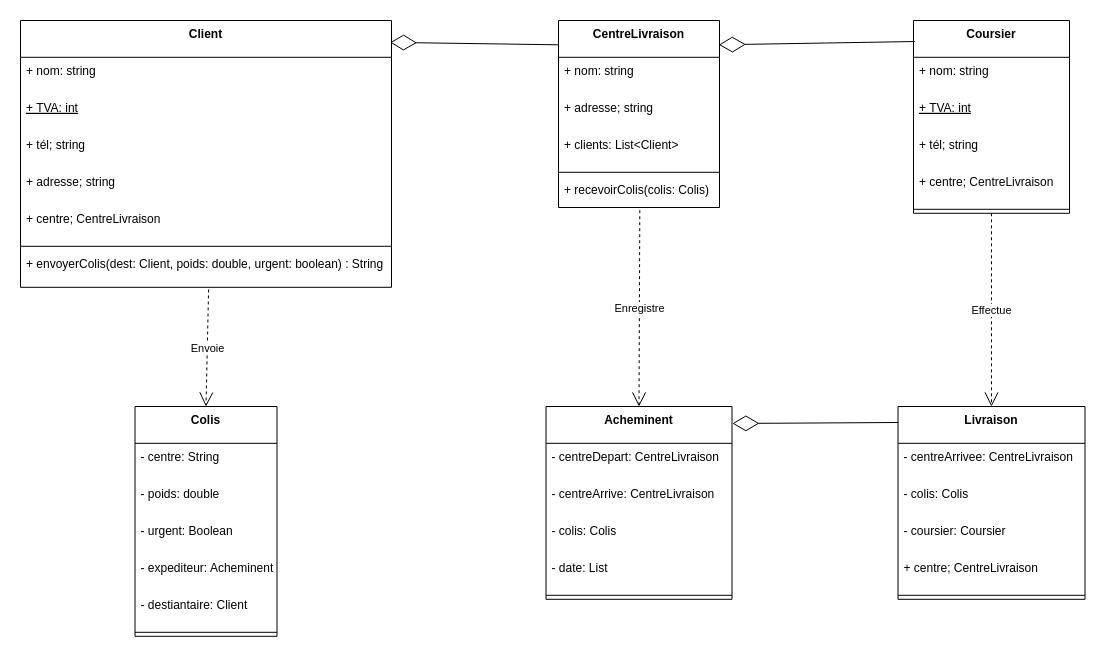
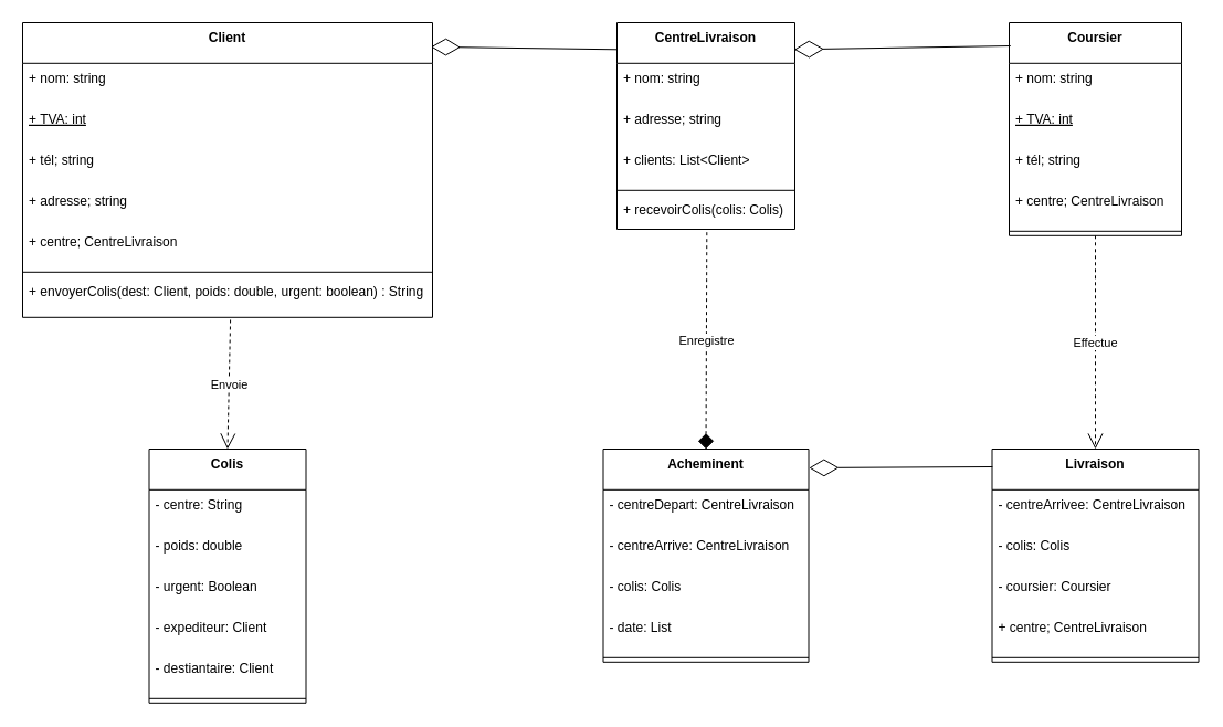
  <mxCell id="0" />
  <mxCell id="1" parent="0" />
  <mxCell id="2" value="Client" style="swimlane;fontStyle=1;align=center;verticalAlign=top;childLayout=stackLayout;horizontal=1;startSize=36.8;horizontalStack=0;resizeParent=1;resizeParentMax=0;resizeLast=0;collapsible=0;marginBottom=0;" vertex="1" parent="1"><mxGeometry x="20" y="20" width="371" height="266.8" as="geometry" /></mxCell>
  <mxCell id="3" value="+ nom: string" style="text;strokeColor=none;fillColor=none;align=left;verticalAlign=top;spacingLeft=4;spacingRight=4;overflow=hidden;rotatable=0;points=[[0,0.5],[1,0.5]];portConstraint=eastwest;" vertex="1" parent="2"><mxGeometry y="36.8" width="371" height="37" as="geometry" /></mxCell>
  <mxCell id="4" value="+ TVA: int" style="text;strokeColor=none;fillColor=none;align=left;verticalAlign=top;spacingLeft=4;spacingRight=4;overflow=hidden;rotatable=0;points=[[0,0.5],[1,0.5]];portConstraint=eastwest;fontStyle=4" vertex="1" parent="2"><mxGeometry y="73.8" width="371" height="37" as="geometry" /></mxCell>
  <mxCell id="5" value="+ tél; string" style="text;strokeColor=none;fillColor=none;align=left;verticalAlign=top;spacingLeft=4;spacingRight=4;overflow=hidden;rotatable=0;points=[[0,0.5],[1,0.5]];portConstraint=eastwest;" vertex="1" parent="2"><mxGeometry y="110.8" width="371" height="37" as="geometry" /></mxCell>
  <mxCell id="6" value="+ adresse; string" style="text;strokeColor=none;fillColor=none;align=left;verticalAlign=top;spacingLeft=4;spacingRight=4;overflow=hidden;rotatable=0;points=[[0,0.5],[1,0.5]];portConstraint=eastwest;" vertex="1" parent="2"><mxGeometry y="147.8" width="371" height="37" as="geometry" /></mxCell>
  <mxCell id="7" value="+ centre; CentreLivraison" style="text;strokeColor=none;fillColor=none;align=left;verticalAlign=top;spacingLeft=4;spacingRight=4;overflow=hidden;rotatable=0;points=[[0,0.5],[1,0.5]];portConstraint=eastwest;" vertex="1" parent="2"><mxGeometry y="184.8" width="371" height="37" as="geometry" /></mxCell>
  <mxCell id="8" style="line;strokeWidth=1;fillColor=none;align=left;verticalAlign=middle;spacingTop=-1;spacingLeft=3;spacingRight=3;rotatable=0;labelPosition=right;points=[];portConstraint=eastwest;strokeColor=inherit;" vertex="1" parent="2"><mxGeometry y="221.8" width="371" height="8" as="geometry" /></mxCell>
  <mxCell id="9" value="+ envoyerColis(dest: Client, poids: double, urgent: boolean) : String" style="text;strokeColor=none;fillColor=none;align=left;verticalAlign=top;spacingLeft=4;spacingRight=4;overflow=hidden;rotatable=0;points=[[0,0.5],[1,0.5]];portConstraint=eastwest;" vertex="1" parent="2"><mxGeometry y="229.8" width="371" height="37" as="geometry" /></mxCell>
  <mxCell id="10" value="CentreLivraison" style="swimlane;fontStyle=1;align=center;verticalAlign=top;childLayout=stackLayout;horizontal=1;startSize=36.8;horizontalStack=0;resizeParent=1;resizeParentMax=0;resizeLast=0;collapsible=0;marginBottom=0;" vertex="1" parent="1"><mxGeometry x="558" y="20" width="161" height="187" as="geometry" /></mxCell>
  <mxCell id="11" value="+ nom: string" style="text;strokeColor=none;fillColor=none;align=left;verticalAlign=top;spacingLeft=4;spacingRight=4;overflow=hidden;rotatable=0;points=[[0,0.5],[1,0.5]];portConstraint=eastwest;" vertex="1" parent="10"><mxGeometry y="36.8" width="161" height="37" as="geometry" /></mxCell>
  <mxCell id="12" value="+ adresse; string" style="text;strokeColor=none;fillColor=none;align=left;verticalAlign=top;spacingLeft=4;spacingRight=4;overflow=hidden;rotatable=0;points=[[0,0.5],[1,0.5]];portConstraint=eastwest;" vertex="1" parent="10"><mxGeometry y="73.8" width="161" height="37" as="geometry" /></mxCell>
  <mxCell id="13" value="+ clients: List&lt;Client&gt;" style="text;strokeColor=none;fillColor=none;align=left;verticalAlign=top;spacingLeft=4;spacingRight=4;overflow=hidden;rotatable=0;points=[[0,0.5],[1,0.5]];portConstraint=eastwest;" vertex="1" parent="10"><mxGeometry y="110.8" width="161" height="37" as="geometry" /></mxCell>
  <mxCell id="14" style="line;strokeWidth=1;fillColor=none;align=left;verticalAlign=middle;spacingTop=-1;spacingLeft=3;spacingRight=3;rotatable=0;labelPosition=right;points=[];portConstraint=eastwest;strokeColor=inherit;" vertex="1" parent="10"><mxGeometry y="147.8" width="161" height="8" as="geometry" /></mxCell>
  <mxCell id="15" value="+ recevoirColis(colis: Colis)" style="text;strokeColor=none;fillColor=none;align=left;verticalAlign=top;spacingLeft=4;spacingRight=4;overflow=hidden;rotatable=0;points=[[0,0.5],[1,0.5]];portConstraint=eastwest;" vertex="1" parent="10"><mxGeometry y="155.8" width="161" height="31.2" as="geometry" /></mxCell>
  <mxCell id="16" value="Coursier" style="swimlane;fontStyle=1;align=center;verticalAlign=top;childLayout=stackLayout;horizontal=1;startSize=36.8;horizontalStack=0;resizeParent=1;resizeParentMax=0;resizeLast=0;collapsible=0;marginBottom=0;" vertex="1" parent="1"><mxGeometry x="913" y="20" width="156" height="192.8" as="geometry" /></mxCell>
  <mxCell id="17" value="+ nom: string" style="text;strokeColor=none;fillColor=none;align=left;verticalAlign=top;spacingLeft=4;spacingRight=4;overflow=hidden;rotatable=0;points=[[0,0.5],[1,0.5]];portConstraint=eastwest;" vertex="1" parent="16"><mxGeometry y="36.8" width="156" height="37" as="geometry" /></mxCell>
  <mxCell id="18" value="+ TVA: int" style="text;strokeColor=none;fillColor=none;align=left;verticalAlign=top;spacingLeft=4;spacingRight=4;overflow=hidden;rotatable=0;points=[[0,0.5],[1,0.5]];portConstraint=eastwest;fontStyle=4" vertex="1" parent="16"><mxGeometry y="73.8" width="156" height="37" as="geometry" /></mxCell>
  <mxCell id="19" value="+ tél; string" style="text;strokeColor=none;fillColor=none;align=left;verticalAlign=top;spacingLeft=4;spacingRight=4;overflow=hidden;rotatable=0;points=[[0,0.5],[1,0.5]];portConstraint=eastwest;" vertex="1" parent="16"><mxGeometry y="110.8" width="156" height="37" as="geometry" /></mxCell>
  <mxCell id="20" value="+ centre; CentreLivraison" style="text;strokeColor=none;fillColor=none;align=left;verticalAlign=top;spacingLeft=4;spacingRight=4;overflow=hidden;rotatable=0;points=[[0,0.5],[1,0.5]];portConstraint=eastwest;" vertex="1" parent="16"><mxGeometry y="147.8" width="156" height="37" as="geometry" /></mxCell>
  <mxCell id="21" style="line;strokeWidth=1;fillColor=none;align=left;verticalAlign=middle;spacingTop=-1;spacingLeft=3;spacingRight=3;rotatable=0;labelPosition=right;points=[];portConstraint=eastwest;strokeColor=inherit;" vertex="1" parent="16"><mxGeometry y="184.8" width="156" height="8" as="geometry" /></mxCell>
  <mxCell id="22" value="Livraison" style="swimlane;fontStyle=1;align=center;verticalAlign=top;childLayout=stackLayout;horizontal=1;startSize=36.8;horizontalStack=0;resizeParent=1;resizeParentMax=0;resizeLast=0;collapsible=0;marginBottom=0;" vertex="1" parent="1"><mxGeometry x="897.5" y="406" width="187" height="192.8" as="geometry" /></mxCell>
  <mxCell id="23" value="- centreArrivee: CentreLivraison" style="text;strokeColor=none;fillColor=none;align=left;verticalAlign=top;spacingLeft=4;spacingRight=4;overflow=hidden;rotatable=0;points=[[0,0.5],[1,0.5]];portConstraint=eastwest;" vertex="1" parent="22"><mxGeometry y="36.8" width="187" height="37" as="geometry" /></mxCell>
  <mxCell id="24" value="- colis: Colis" style="text;strokeColor=none;fillColor=none;align=left;verticalAlign=top;spacingLeft=4;spacingRight=4;overflow=hidden;rotatable=0;points=[[0,0.5],[1,0.5]];portConstraint=eastwest;fontStyle=0" vertex="1" parent="22"><mxGeometry y="73.8" width="187" height="37" as="geometry" /></mxCell>
  <mxCell id="25" value="- coursier: Coursier" style="text;strokeColor=none;fillColor=none;align=left;verticalAlign=top;spacingLeft=4;spacingRight=4;overflow=hidden;rotatable=0;points=[[0,0.5],[1,0.5]];portConstraint=eastwest;" vertex="1" parent="22"><mxGeometry y="110.8" width="187" height="37" as="geometry" /></mxCell>
  <mxCell id="26" value="+ centre; CentreLivraison" style="text;strokeColor=none;fillColor=none;align=left;verticalAlign=top;spacingLeft=4;spacingRight=4;overflow=hidden;rotatable=0;points=[[0,0.5],[1,0.5]];portConstraint=eastwest;" vertex="1" parent="22"><mxGeometry y="147.8" width="187" height="37" as="geometry" /></mxCell>
  <mxCell id="27" style="line;strokeWidth=1;fillColor=none;align=left;verticalAlign=middle;spacingTop=-1;spacingLeft=3;spacingRight=3;rotatable=0;labelPosition=right;points=[];portConstraint=eastwest;strokeColor=inherit;" vertex="1" parent="22"><mxGeometry y="184.8" width="187" height="8" as="geometry" /></mxCell>
  <mxCell id="28" value="Effectue" style="endArrow=open;endSize=12;dashed=1;html=1;rounded=0;exitX=0.5;exitY=1;exitDx=0;exitDy=0;entryX=0.5;entryY=0;entryDx=0;entryDy=0;" edge="1" parent="1" source="16" target="22"><mxGeometry width="160" relative="1" as="geometry"><mxPoint x="679" y="475" as="sourcePoint" /><mxPoint x="839" y="475" as="targetPoint" /></mxGeometry></mxCell>
  <mxCell id="29" value="Acheminent" style="swimlane;fontStyle=1;align=center;verticalAlign=top;childLayout=stackLayout;horizontal=1;startSize=36.8;horizontalStack=0;resizeParent=1;resizeParentMax=0;resizeLast=0;collapsible=0;marginBottom=0;" vertex="1" parent="1"><mxGeometry x="545.5" y="406" width="186" height="192.8" as="geometry" /></mxCell>
  <mxCell id="30" value="- centreDepart: CentreLivraison&#10;" style="text;strokeColor=none;fillColor=none;align=left;verticalAlign=top;spacingLeft=4;spacingRight=4;overflow=hidden;rotatable=0;points=[[0,0.5],[1,0.5]];portConstraint=eastwest;" vertex="1" parent="29"><mxGeometry y="36.8" width="186" height="37" as="geometry" /></mxCell>
  <mxCell id="31" value="- centreArrive: CentreLivraison" style="text;strokeColor=none;fillColor=none;align=left;verticalAlign=top;spacingLeft=4;spacingRight=4;overflow=hidden;rotatable=0;points=[[0,0.5],[1,0.5]];portConstraint=eastwest;fontStyle=0" vertex="1" parent="29"><mxGeometry y="73.8" width="186" height="37" as="geometry" /></mxCell>
  <mxCell id="32" value="- colis: Colis" style="text;strokeColor=none;fillColor=none;align=left;verticalAlign=top;spacingLeft=4;spacingRight=4;overflow=hidden;rotatable=0;points=[[0,0.5],[1,0.5]];portConstraint=eastwest;" vertex="1" parent="29"><mxGeometry y="110.8" width="186" height="37" as="geometry" /></mxCell>
  <mxCell id="33" value="- date: List" style="text;strokeColor=none;fillColor=none;align=left;verticalAlign=top;spacingLeft=4;spacingRight=4;overflow=hidden;rotatable=0;points=[[0,0.5],[1,0.5]];portConstraint=eastwest;" vertex="1" parent="29"><mxGeometry y="147.8" width="186" height="37" as="geometry" /></mxCell>
  <mxCell id="34" style="line;strokeWidth=1;fillColor=none;align=left;verticalAlign=middle;spacingTop=-1;spacingLeft=3;spacingRight=3;rotatable=0;labelPosition=right;points=[];portConstraint=eastwest;strokeColor=inherit;" vertex="1" parent="29"><mxGeometry y="184.8" width="186" height="8" as="geometry" /></mxCell>
- <mxCell id="35" value="Enregistre" style="endArrow=open;endSize=12;dashed=1;html=1;rounded=0;entryX=0.5;entryY=0;entryDx=0;entryDy=0;exitX=0.505;exitY=1.086;exitDx=0;exitDy=0;exitPerimeter=0;" edge="1" parent="1" source="15" target="29"><mxGeometry width="160" relative="1" as="geometry"><mxPoint x="887" y="255" as="sourcePoint" /><mxPoint x="880" y="372.8" as="targetPoint" /></mxGeometry></mxCell>
+ <mxCell id="35" value="Enregistre" style="endArrow=diamond;endSize=12;dashed=1;html=1;rounded=0;entryX=0.5;entryY=0;entryDx=0;entryDy=0;exitX=0.505;exitY=1.086;exitDx=0;exitDy=0;exitPerimeter=0;" edge="1" parent="1" source="15" target="29"><mxGeometry width="160" relative="1" as="geometry"><mxPoint x="887" y="255" as="sourcePoint" /><mxPoint x="880" y="372.8" as="targetPoint" /></mxGeometry></mxCell>
  <mxCell id="36" value="Colis" style="swimlane;fontStyle=1;align=center;verticalAlign=top;childLayout=stackLayout;horizontal=1;startSize=36.8;horizontalStack=0;resizeParent=1;resizeParentMax=0;resizeLast=0;collapsible=0;marginBottom=0;" vertex="1" parent="1"><mxGeometry x="134.5" y="406" width="142" height="229.8" as="geometry" /></mxCell>
  <mxCell id="37" value="- centre: String&#10;" style="text;strokeColor=none;fillColor=none;align=left;verticalAlign=top;spacingLeft=4;spacingRight=4;overflow=hidden;rotatable=0;points=[[0,0.5],[1,0.5]];portConstraint=eastwest;" vertex="1" parent="36"><mxGeometry y="36.8" width="142" height="37" as="geometry" /></mxCell>
  <mxCell id="38" value="- poids: double" style="text;strokeColor=none;fillColor=none;align=left;verticalAlign=top;spacingLeft=4;spacingRight=4;overflow=hidden;rotatable=0;points=[[0,0.5],[1,0.5]];portConstraint=eastwest;fontStyle=0" vertex="1" parent="36"><mxGeometry y="73.8" width="142" height="37" as="geometry" /></mxCell>
  <mxCell id="39" value="- urgent: Boolean" style="text;strokeColor=none;fillColor=none;align=left;verticalAlign=top;spacingLeft=4;spacingRight=4;overflow=hidden;rotatable=0;points=[[0,0.5],[1,0.5]];portConstraint=eastwest;" vertex="1" parent="36"><mxGeometry y="110.8" width="142" height="37" as="geometry" /></mxCell>
- <mxCell id="40" value="- expediteur: Acheminent" style="text;strokeColor=none;fillColor=none;align=left;verticalAlign=top;spacingLeft=4;spacingRight=4;overflow=hidden;rotatable=0;points=[[0,0.5],[1,0.5]];portConstraint=eastwest;" vertex="1" parent="36"><mxGeometry y="147.8" width="142" height="37" as="geometry" /></mxCell>
+ <mxCell id="40" value="- expediteur: Client" style="text;strokeColor=none;fillColor=none;align=left;verticalAlign=top;spacingLeft=4;spacingRight=4;overflow=hidden;rotatable=0;points=[[0,0.5],[1,0.5]];portConstraint=eastwest;" vertex="1" parent="36"><mxGeometry y="147.8" width="142" height="37" as="geometry" /></mxCell>
  <mxCell id="41" value="- destiantaire: Client" style="text;strokeColor=none;fillColor=none;align=left;verticalAlign=top;spacingLeft=4;spacingRight=4;overflow=hidden;rotatable=0;points=[[0,0.5],[1,0.5]];portConstraint=eastwest;" vertex="1" parent="36"><mxGeometry y="184.8" width="142" height="37" as="geometry" /></mxCell>
  <mxCell id="42" style="line;strokeWidth=1;fillColor=none;align=left;verticalAlign=middle;spacingTop=-1;spacingLeft=3;spacingRight=3;rotatable=0;labelPosition=right;points=[];portConstraint=eastwest;strokeColor=inherit;" vertex="1" parent="36"><mxGeometry y="221.8" width="142" height="8" as="geometry" /></mxCell>
  <mxCell id="43" value="" style="endArrow=diamondThin;endFill=0;endSize=24;html=1;rounded=0;entryX=0.996;entryY=0.13;entryDx=0;entryDy=0;entryPerimeter=0;exitX=0.008;exitY=0.109;exitDx=0;exitDy=0;exitPerimeter=0;" edge="1" parent="1" source="16" target="10"><mxGeometry width="160" relative="1" as="geometry"><mxPoint x="679" y="475" as="sourcePoint" /><mxPoint x="839" y="475" as="targetPoint" /></mxGeometry></mxCell>
  <mxCell id="44" value="" style="endArrow=diamondThin;endFill=0;endSize=24;html=1;rounded=0;entryX=0.996;entryY=0.082;entryDx=0;entryDy=0;entryPerimeter=0;exitX=0.002;exitY=0.13;exitDx=0;exitDy=0;exitPerimeter=0;" edge="1" parent="1" source="10" target="2"><mxGeometry width="160" relative="1" as="geometry"><mxPoint x="612" y="76" as="sourcePoint" /><mxPoint x="557" y="80" as="targetPoint" /></mxGeometry></mxCell>
  <mxCell id="45" value="Envoie" style="endArrow=open;endSize=12;dashed=1;html=1;rounded=0;entryX=0.5;entryY=0;entryDx=0;entryDy=0;exitX=0.507;exitY=1.059;exitDx=0;exitDy=0;exitPerimeter=0;" edge="1" parent="1" source="9" target="36"><mxGeometry width="160" relative="1" as="geometry"><mxPoint x="336" y="328.8" as="sourcePoint" /><mxPoint x="361" y="443.8" as="targetPoint" /></mxGeometry></mxCell>
  <mxCell id="46" value="" style="endArrow=diamondThin;endFill=0;endSize=24;html=1;rounded=0;entryX=1.002;entryY=0.088;entryDx=0;entryDy=0;entryPerimeter=0;exitX=0.002;exitY=0.083;exitDx=0;exitDy=0;exitPerimeter=0;" edge="1" parent="1" source="22" target="29"><mxGeometry width="160" relative="1" as="geometry"><mxPoint x="1146" y="474" as="sourcePoint" /><mxPoint x="1091" y="478" as="targetPoint" /></mxGeometry></mxCell>
